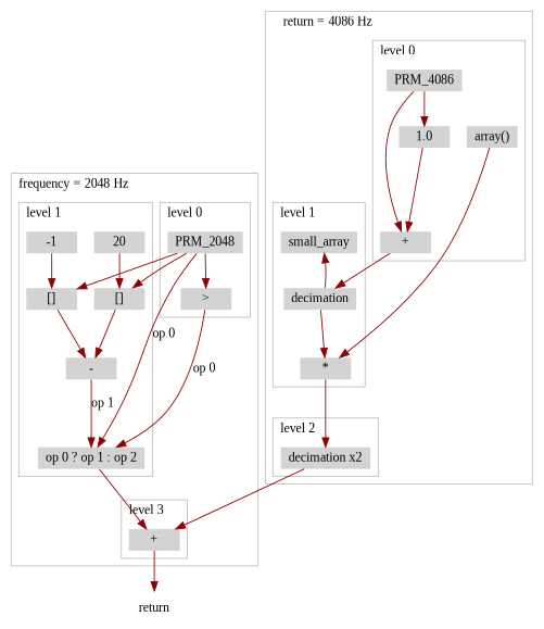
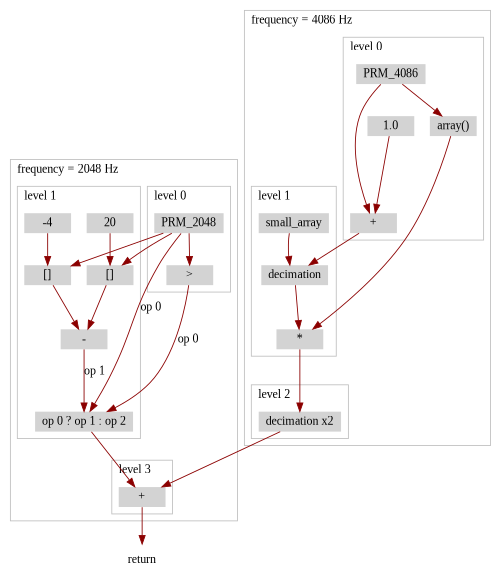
  digraph {
    fontname="Liberation Serif"
    labeljust=l
    node [fixedsize=false fontname="Liberation Serif" penwidth=0 shape=box style=filled]
    edge [color=darkred fontname="Liberation Serif"]
    n1 [height=0.2 label=PRM_2048]
    ">" [height=0.2]
    n3 [height=0.2 label=20]
    n4 [height=0.2 label="[]"]
-   n5 [height=0.2 label=-1]
+   n5 [height=0.2 label=-4]
    n6 [height=0.2 label="[]"]
    n7 [height=0.2 label="-"]
    n8 [height=0.2 label="op 0 ? op 1 : op 2"]
    n9 [height=0.2 label="+"]
    n10 [height=0.2 label=PRM_4086]
    n11 [height=0.2 label="+"]
    1.0 [height=0.2]
    n13 [height=0.2 label="array()"]
    small_array [height=0.2]
    n15 [height=0.2 label=decimation]
    n16 [height=0.2 label="*"]
    n17 [height=0.2 label="decimation x2"]
    return [shape=rectangle style=""]
    subgraph cluster_1 {
      color=gray
      label="frequency = 2048 Hz"
      subgraph cluster_2 {
        color=gray
        label="level 0"
        n1
        ">"
      }
      subgraph cluster_3 {
        color=gray
        label="level 1"
        n3
        n4
        n5
        n6
        n7
        n8
      }
      subgraph cluster_4 {
        color=gray
        label="level 3"
        n9
      }
    }
    subgraph cluster_5 {
      color=gray
-     label="return = 4086 Hz"
+     label="frequency = 4086 Hz"
      subgraph cluster_6 {
        color=gray
        label="level 0"
        n10
        n11
        1.0
        n13
      }
      subgraph cluster_7 {
        color=gray
        label="level 1"
        small_array
        n15
        n16
      }
      subgraph cluster_8 {
        color=gray
        label="level 2"
        n17
      }
    }
    n1 -> ">"
    n1 -> n4
    n1 -> n6
    n1 -> n8 [label="op 0"]
    ">" -> n8 [label="op 0"]
    n3 -> n4
    n4 -> n7
    n5 -> n6
    n6 -> n7
    n7 -> n8 [label="op 1"]
    n8 -> n9
    n9 -> return
    n10 -> n11
-   n10 -> 1.0
+   n10 -> n13
    n11 -> n15
    1.0 -> n11
    n13 -> n16
-   n15 -> small_array
+   small_array -> n15
    n15 -> n16
    n16 -> n17
    n17 -> n9
  }
